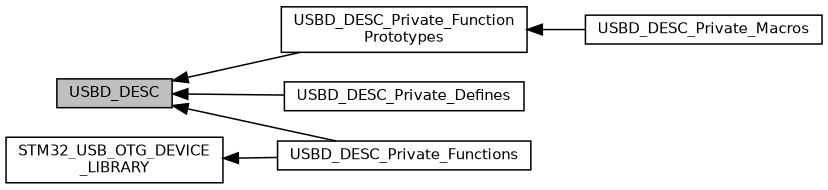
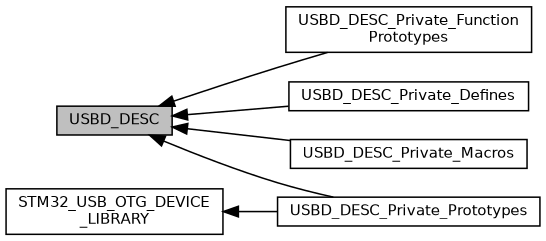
  digraph {
    rankdir=LR
    node [color=black fillcolor=white fontname=Helvetica fontsize=10 shape=record style=filled]
    edge [dir=back fontname=Helvetica fontsize=10 labelfontname=Helvetica labelfontsize=10 shape=plaintext style=solid]
    n1 [height=0.2 label="USBD_DESC_Private_Function\lPrototypes" width=0.4]
    n2 [fillcolor=grey75 fontcolor=black height=0.2 label=USBD_DESC width=0.4]
    n3 [height=0.2 label=USBD_DESC_Private_Defines width=0.4]
-   n4 [height=0.2 label=USBD_DESC_Private_Functions width=0.4]
+   n4 [height=0.2 label=USBD_DESC_Private_Prototypes width=0.4]
    n5 [height=0.2 label=USBD_DESC_Private_Macros width=0.4]
    n6 [height=0.2 label="STM32_USB_OTG_DEVICE\l_LIBRARY" width=0.4]
    n2 -> n1
    n2 -> n3
    n2 -> n4
-   n1 -> n5
+   n2 -> n5
    n6 -> n4
  }
